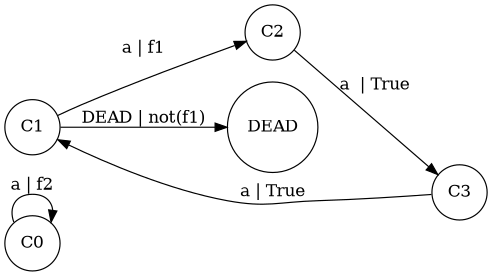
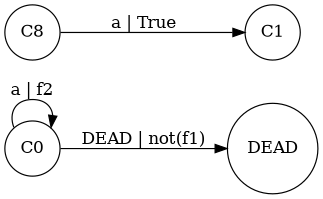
  digraph {
    FM="f1 xor f2"
    rankdir=LR
    node [shape=circle]
    C0 [initial=True]
    C1
-   C2
    DEAD
-   C3
+   C3 [label=C8]
    C0 -> C0 [label="a | f2"]
-   C1 -> C2 [label="a | f1"]
-   C1 -> DEAD [label="DEAD | not(f1)"]
-   C2 -> C3 [label="a  | True"]
+   C0 -> DEAD [label="DEAD | not(f1)"]
    C3 -> C1 [label="a | True"]
  }
